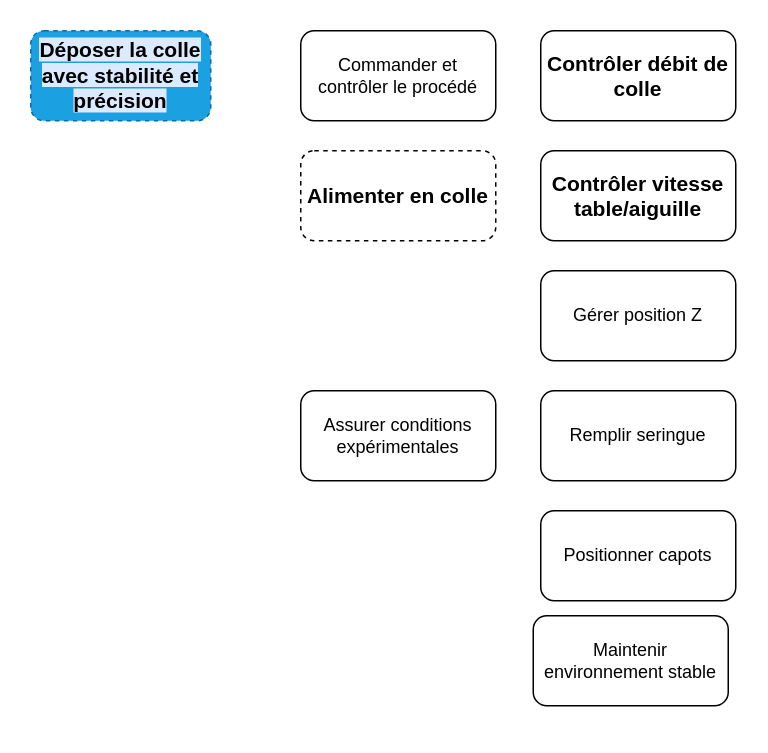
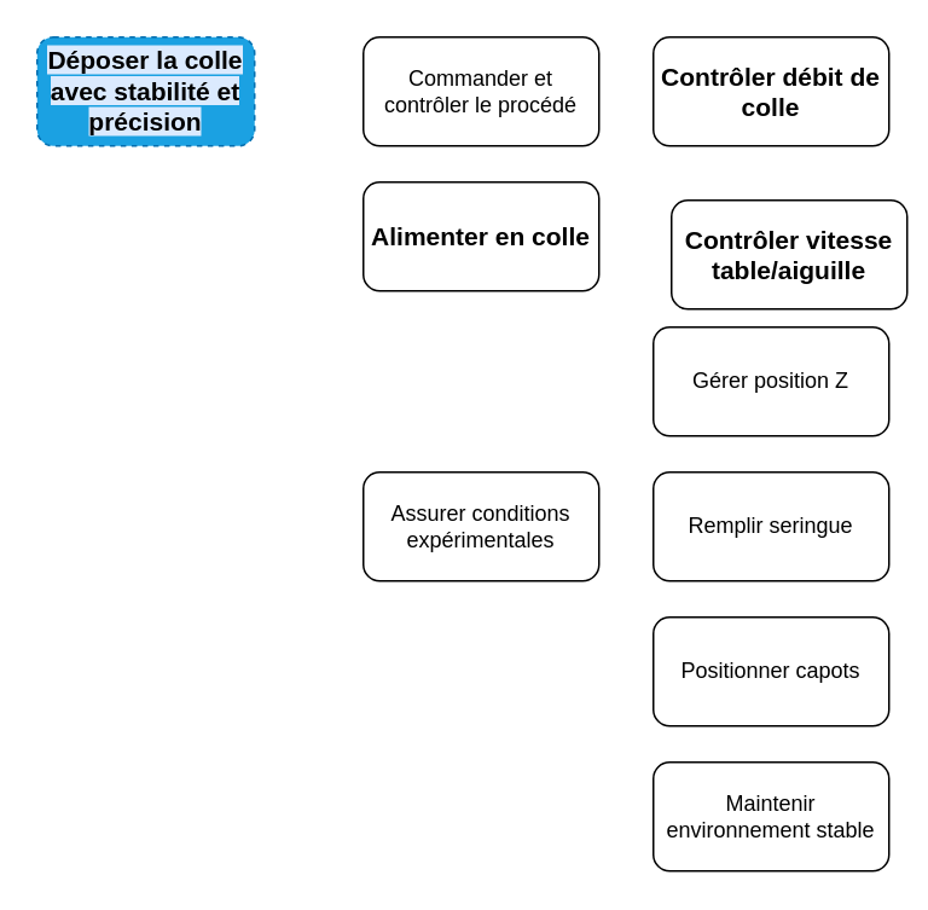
  <mxCell id="0" />
  <mxCell id="1" parent="0" />
  <mxCell id="2" value="&lt;span style=&quot;color: rgb(0, 0, 0); font-family: Arial, sans-serif; font-size: 14px; font-weight: 700; background-color: rgb(219, 234, 254);&quot;&gt;Déposer la colle avec stabilité et précision&lt;/span&gt;" style="rounded=1;whiteSpace=wrap;html=1;fillColor=#1ba1e2;fontColor=#ffffff;strokeColor=#006EAF;dashed=1;" vertex="1" parent="1"><mxGeometry x="20" y="20" width="120" height="60" as="geometry" /></mxCell>
- <mxCell id="3" value="&lt;span style=&quot;color: rgb(0, 0, 0); font-family: Arial, sans-serif; font-size: 14px; font-weight: 700;&quot;&gt;Alimenter en colle&lt;/span&gt;" style="rounded=1;whiteSpace=wrap;html=1;labelBackgroundColor=none;labelBorderColor=none;textShadow=0;dashed=1;" vertex="1" parent="1"><mxGeometry x="200" y="100" width="130" height="60" as="geometry" /></mxCell>
+ <mxCell id="3" value="&lt;span style=&quot;color: rgb(0, 0, 0); font-family: Arial, sans-serif; font-size: 14px; font-weight: 700;&quot;&gt;Alimenter en colle&lt;/span&gt;" style="rounded=1;whiteSpace=wrap;html=1;labelBackgroundColor=none;labelBorderColor=none;textShadow=0;" vertex="1" parent="1"><mxGeometry x="200" y="100" width="130" height="60" as="geometry" /></mxCell>
  <mxCell id="4" value="&lt;span style=&quot;color: rgb(0, 0, 0); font-family: Arial, sans-serif; font-size: 14px; font-weight: 700;&quot;&gt;Contrôler débit de colle&lt;/span&gt;" style="rounded=1;whiteSpace=wrap;html=1;labelBackgroundColor=none;labelBorderColor=none;textShadow=0;" vertex="1" parent="1"><mxGeometry x="360" y="20" width="130" height="60" as="geometry" /></mxCell>
- <mxCell id="5" value="&lt;span style=&quot;color: rgb(0, 0, 0); font-family: Arial, sans-serif; font-size: 14px; font-weight: 700;&quot;&gt;Contrôler vitesse table/aiguille&lt;/span&gt;" style="rounded=1;whiteSpace=wrap;html=1;labelBackgroundColor=none;labelBorderColor=none;textShadow=0;" vertex="1" parent="1"><mxGeometry x="360" y="100" width="130" height="60" as="geometry" /></mxCell>
+ <mxCell id="5" value="&lt;span style=&quot;color: rgb(0, 0, 0); font-family: Arial, sans-serif; font-size: 14px; font-weight: 700;&quot;&gt;Contrôler vitesse table/aiguille&lt;/span&gt;" style="rounded=1;whiteSpace=wrap;html=1;labelBackgroundColor=none;labelBorderColor=none;textShadow=0;" vertex="1" parent="1"><mxGeometry x="370" y="110" width="130" height="60" as="geometry" /></mxCell>
  <mxCell id="6" value="Gérer position Z" style="rounded=1;whiteSpace=wrap;html=1;labelBackgroundColor=none;labelBorderColor=none;textShadow=0;" vertex="1" parent="1"><mxGeometry x="360" y="180" width="130" height="60" as="geometry" /></mxCell>
  <mxCell id="7" value="Remplir seringue" style="rounded=1;whiteSpace=wrap;html=1;labelBackgroundColor=none;labelBorderColor=none;textShadow=0;" vertex="1" parent="1"><mxGeometry x="360" y="260" width="130" height="60" as="geometry" /></mxCell>
  <mxCell id="8" value="Commander et contrôler le procédé" style="rounded=1;whiteSpace=wrap;html=1;labelBackgroundColor=none;labelBorderColor=none;textShadow=0;" vertex="1" parent="1"><mxGeometry x="200" y="20" width="130" height="60" as="geometry" /></mxCell>
  <mxCell id="9" value="&lt;div&gt;Assurer conditions expérimentales&lt;/div&gt;" style="rounded=1;whiteSpace=wrap;html=1;labelBackgroundColor=none;labelBorderColor=none;textShadow=0;" vertex="1" parent="1"><mxGeometry x="200" y="260" width="130" height="60" as="geometry" /></mxCell>
  <mxCell id="10" value="Positionner capots" style="rounded=1;whiteSpace=wrap;html=1;labelBackgroundColor=none;labelBorderColor=none;textShadow=0;" vertex="1" parent="1"><mxGeometry x="360" y="340" width="130" height="60" as="geometry" /></mxCell>
- <mxCell id="11" value="Maintenir environnement stable" style="rounded=1;whiteSpace=wrap;html=1;labelBackgroundColor=none;labelBorderColor=none;textShadow=0;" vertex="1" parent="1"><mxGeometry x="355" y="410" width="130" height="60" as="geometry" /></mxCell>
+ <mxCell id="11" value="Maintenir environnement stable" style="rounded=1;whiteSpace=wrap;html=1;labelBackgroundColor=none;labelBorderColor=none;textShadow=0;" vertex="1" parent="1"><mxGeometry x="360" y="420" width="130" height="60" as="geometry" /></mxCell>
